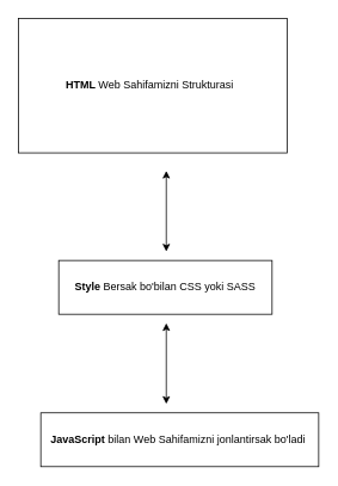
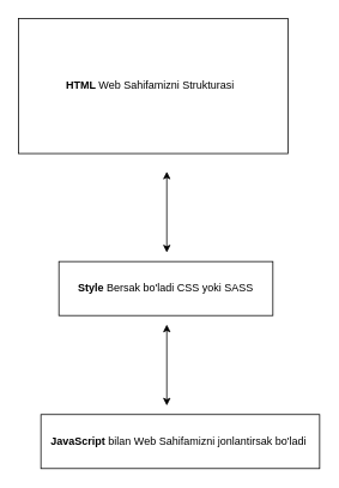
  <mxCell id="0" />
  <mxCell id="1" parent="0" />
  <mxCell id="2" value="&lt;b&gt;HTML &lt;/b&gt;Web Sahifamizni Strukturasi&amp;nbsp;&amp;nbsp;" style="rounded=0;whiteSpace=wrap;html=1;strokeColor=default;fillColor=none;" vertex="1" parent="1"><mxGeometry x="20" y="20" width="300" height="150" as="geometry" /></mxCell>
  <mxCell id="3" value="" style="endArrow=classic;startArrow=classic;html=1;rounded=0;" edge="1" parent="1"><mxGeometry width="50" height="50" relative="1" as="geometry"><mxPoint x="185" y="280" as="sourcePoint" /><mxPoint x="185" y="190" as="targetPoint" /></mxGeometry></mxCell>
- <mxCell id="4" value="&lt;b&gt;Style &lt;/b&gt;Bersak bo'bilan CSS yoki SASS" style="rounded=0;whiteSpace=wrap;html=1;strokeColor=default;fillColor=none;" vertex="1" parent="1"><mxGeometry x="65" y="290" width="238" height="60" as="geometry" /></mxCell>
+ <mxCell id="4" value="&lt;b&gt;Style &lt;/b&gt;Bersak bo'ladi CSS yoki SASS" style="rounded=0;whiteSpace=wrap;html=1;strokeColor=default;fillColor=none;" vertex="1" parent="1"><mxGeometry x="65" y="290" width="238" height="60" as="geometry" /></mxCell>
  <mxCell id="5" value="" style="endArrow=classic;startArrow=classic;html=1;rounded=0;" edge="1" parent="1"><mxGeometry width="50" height="50" relative="1" as="geometry"><mxPoint x="185" y="450" as="sourcePoint" /><mxPoint x="185" y="360" as="targetPoint" /></mxGeometry></mxCell>
  <mxCell id="6" value="&lt;b&gt;JavaScript &lt;/b&gt;bilan Web Sahifamizni jonlantirsak bo'ladi&amp;nbsp;" style="rounded=0;whiteSpace=wrap;html=1;strokeColor=default;fillColor=none;shadow=0;" vertex="1" parent="1"><mxGeometry x="45" y="460" width="310" height="60" as="geometry" /></mxCell>
